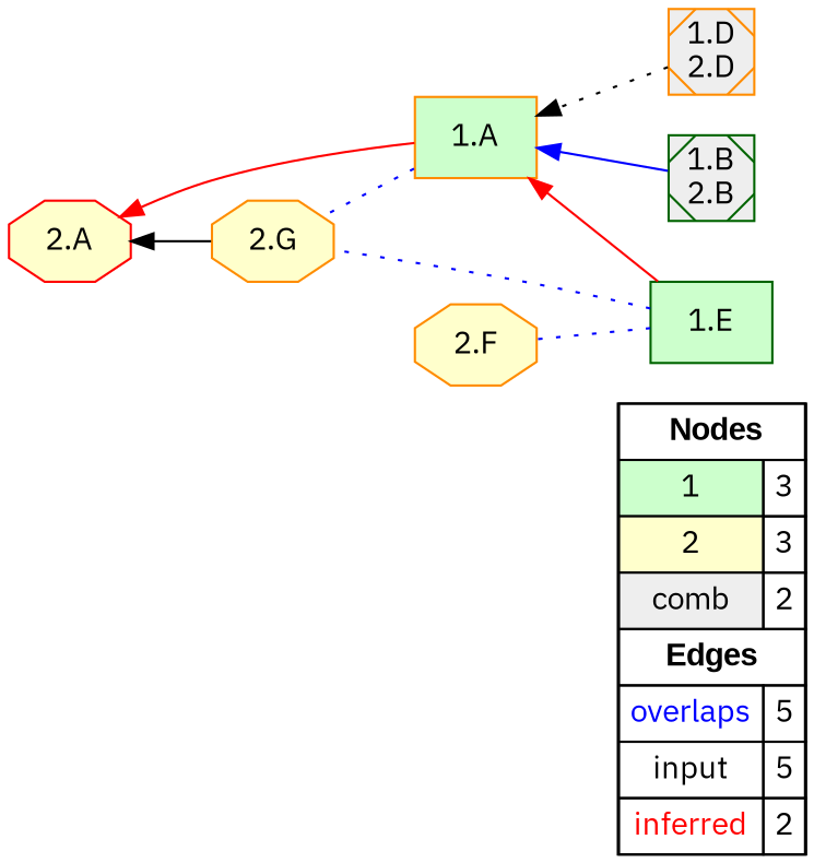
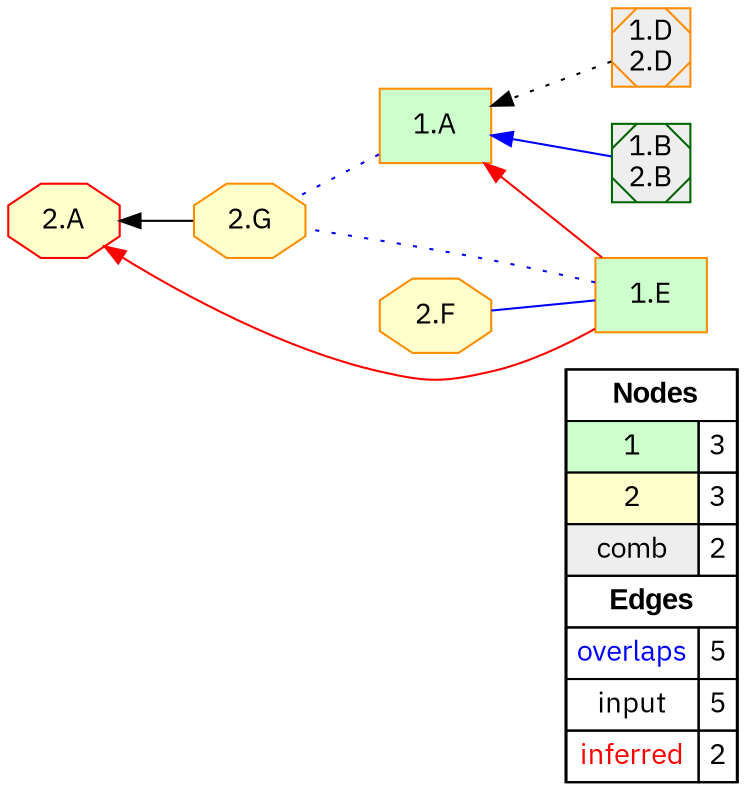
  digraph {
    fontname="IBM Plex Sans"
    rankdir=RL
    node [fillcolor="#FFFFCC" fontname="IBM Plex Sans" shape=box style=filled color=darkorange]
    edge [arrowhead=normal color="#0000FF" constraint=true fontname="IBM Plex Sans" penwidth=1 style=dotted]
    n1 [fillcolor=white label=<   <TABLE BORDER="0" CELLBORDER="1" CELLSPACING="0" CELLPADDING="4">  <TR> <TD COLSPAN="2"><font face="Arial Black"> Nodes</font></TD> </TR>  <TR>   <TD bgcolor="#CCFFCC">1</TD>   <TD>3</TD>   </TR>  <TR>   <TD bgcolor="#FFFFCC">2</TD>   <TD>3</TD>   </TR>  <TR>   <TD bgcolor="#EEEEEE">comb</TD>   <TD>2</TD>   </TR>  <TR> <TD COLSPAN="2"><font face = "Arial Black"> Edges </font></TD> </TR>  <TR>   <TD><font color ="#0000FF">overlaps</font></TD>   <TD>5</TD>   </TR>  <TR>   <TD><font color ="#000000">input</font></TD>   <TD>5</TD>   </TR>  <TR>   <TD><font color ="#FF0000">inferred</font></TD>   <TD>2</TD>   </TR>  </TABLE>   > margin=0 color=""]
    "1.A" [fillcolor="#CCFFCC"]
-   "1.E" [color=darkgreen fillcolor="#CCFFCC"]
+   "1.E" [fillcolor="#CCFFCC"]
    "2.G" [shape=octagon]
    "2.F" [shape=octagon]
    "2.A" [color=red shape=octagon]
    "1.D\n2.D" [fillcolor="#EEEEEE" shape=Msquare]
    "1.B\n2.B" [color=darkgreen fillcolor="#EEEEEE" shape=Msquare]
    subgraph sub_1 {
      rank=min
      n1
    }
    "1.A" -> "2.G" [arrowhead=none]
-   "1.A" -> "2.A" [color="#FF0000" style=bold]
+   "1.E" -> "2.A" [color="#FF0000" style=bold]
    "1.E" -> "1.A" [color="#FF0000" style=solid]
    "1.E" -> "2.G" [arrowhead=none]
-   "1.E" -> "2.F" [arrowhead=none]
+   "1.E" -> "2.F" [arrowhead=none style=solid]
    "2.G" -> "2.A" [color="#000000" style=solid]
    "1.D\n2.D" -> "1.A" [color="#000000"]
    "1.B\n2.B" -> "1.A" [style=solid]
  }
